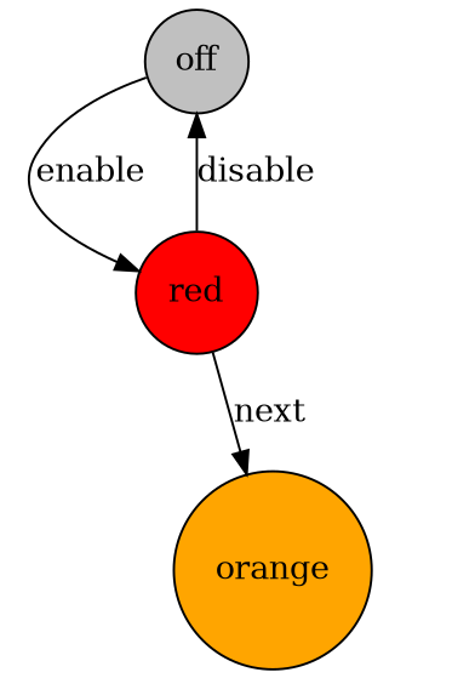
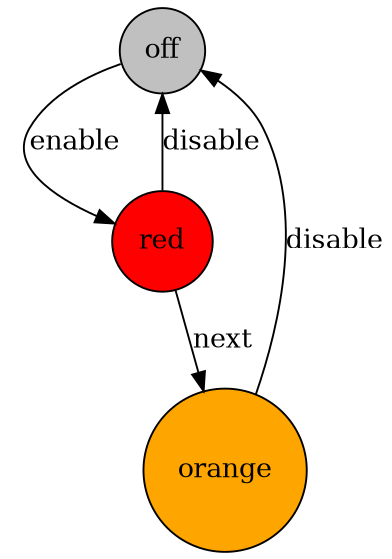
  digraph {
    node [shape=circle style=filled]
    off [fillcolor=grey]
    red [fillcolor=red]
    orange [fillcolor=orange]
    off -> red [label=enable]
    red -> off [label=disable]
    red -> orange [label=next]
+   orange -> off [label=disable]
  }
